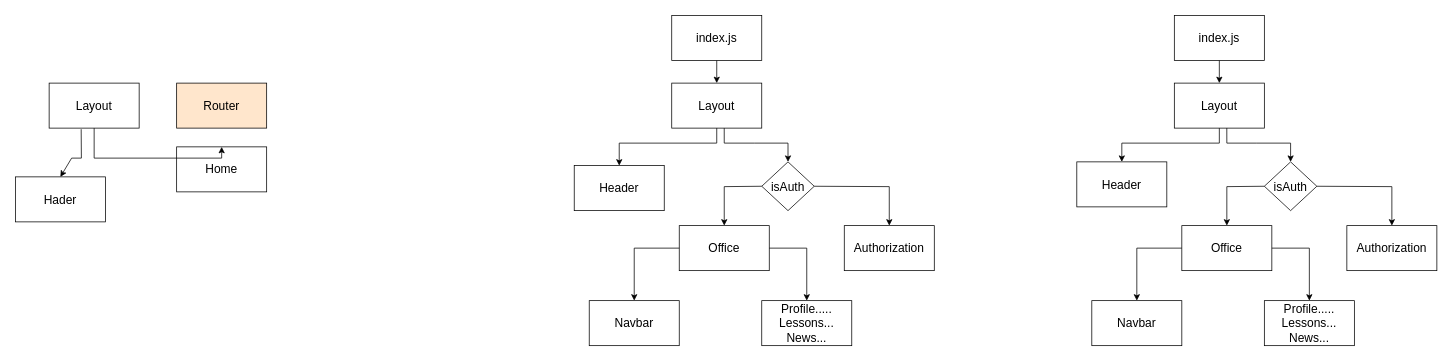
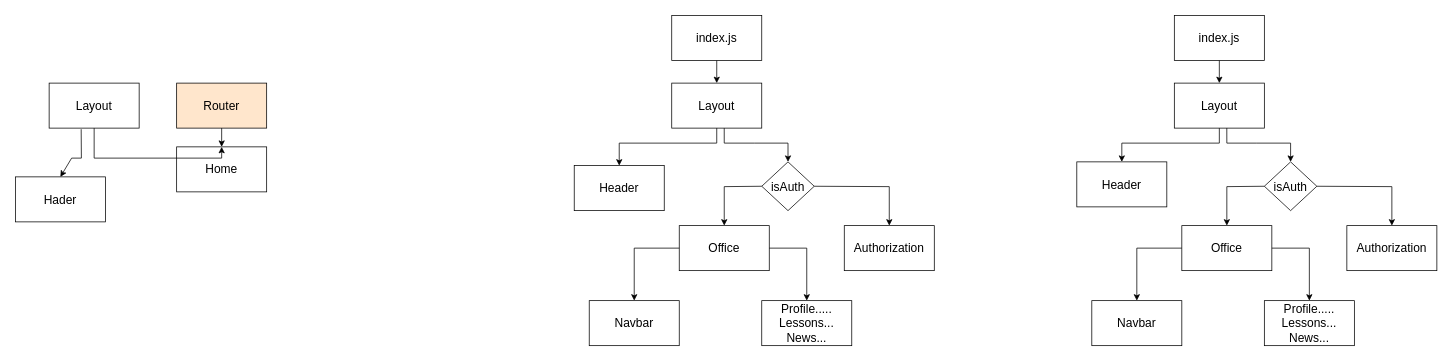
  <mxCell id="0" />
  <mxCell id="1" parent="0" />
  <mxCell id="2" value="&lt;font style=&quot;font-size: 16px;&quot;&gt;index.js&lt;/font&gt;" style="rounded=0;whiteSpace=wrap;html=1;" vertex="1" parent="1"><mxGeometry x="895" y="20" width="120" height="60" as="geometry" /></mxCell>
  <mxCell id="3" value="&lt;font style=&quot;font-size: 16px;&quot;&gt;Layout&lt;br&gt;&lt;/font&gt;" style="rounded=0;whiteSpace=wrap;html=1;" vertex="1" parent="1"><mxGeometry x="895" y="110" width="120" height="60" as="geometry" /></mxCell>
  <mxCell id="4" value="&lt;font style=&quot;font-size: 16px;&quot;&gt;Header&lt;br&gt;&lt;/font&gt;" style="rounded=0;whiteSpace=wrap;html=1;" vertex="1" parent="1"><mxGeometry x="765" y="220" width="120" height="60" as="geometry" /></mxCell>
  <mxCell id="5" value="" style="endArrow=classic;html=1;rounded=0;fontSize=16;exitX=0.5;exitY=1;exitDx=0;exitDy=0;entryX=0.5;entryY=0;entryDx=0;entryDy=0;" edge="1" parent="1" source="2" target="3"><mxGeometry width="50" height="50" relative="1" as="geometry"><mxPoint x="655" y="430" as="sourcePoint" /><mxPoint x="705" y="380" as="targetPoint" /></mxGeometry></mxCell>
  <mxCell id="6" value="" style="endArrow=classic;html=1;rounded=0;fontSize=16;exitX=0.5;exitY=1;exitDx=0;exitDy=0;entryX=0.5;entryY=0;entryDx=0;entryDy=0;" edge="1" parent="1" source="3" target="4"><mxGeometry width="50" height="50" relative="1" as="geometry"><mxPoint x="965" y="90" as="sourcePoint" /><mxPoint x="965" y="120" as="targetPoint" /><Array as="points"><mxPoint x="955" y="190" /><mxPoint x="825" y="190" /></Array></mxGeometry></mxCell>
  <mxCell id="7" value="isAuth" style="rhombus;whiteSpace=wrap;html=1;fontSize=16;" vertex="1" parent="1"><mxGeometry x="1015" y="215" width="70" height="65" as="geometry" /></mxCell>
  <mxCell id="8" value="" style="endArrow=classic;html=1;rounded=0;fontSize=16;entryX=0.5;entryY=0;entryDx=0;entryDy=0;exitX=0.583;exitY=1;exitDx=0;exitDy=0;exitPerimeter=0;" edge="1" parent="1" source="3" target="7"><mxGeometry width="50" height="50" relative="1" as="geometry"><mxPoint x="965" y="180" as="sourcePoint" /><mxPoint x="835" y="230" as="targetPoint" /><Array as="points"><mxPoint x="965" y="190" /><mxPoint x="1005" y="190" /><mxPoint x="1050" y="190" /></Array></mxGeometry></mxCell>
  <mxCell id="9" value="Office" style="rounded=0;whiteSpace=wrap;html=1;fontSize=16;" vertex="1" parent="1"><mxGeometry x="905" y="300" width="120" height="60" as="geometry" /></mxCell>
  <mxCell id="10" value="Authorization" style="rounded=0;whiteSpace=wrap;html=1;fontSize=16;" vertex="1" parent="1"><mxGeometry x="1125" y="300" width="120" height="60" as="geometry" /></mxCell>
  <mxCell id="11" value="" style="endArrow=classic;html=1;rounded=0;fontSize=16;exitX=0;exitY=0.5;exitDx=0;exitDy=0;entryX=0.5;entryY=0;entryDx=0;entryDy=0;" edge="1" parent="1" source="7" target="9"><mxGeometry width="50" height="50" relative="1" as="geometry"><mxPoint x="935" y="360" as="sourcePoint" /><mxPoint x="985" y="310" as="targetPoint" /><Array as="points"><mxPoint x="965" y="248" /></Array></mxGeometry></mxCell>
  <mxCell id="12" value="" style="endArrow=classic;html=1;rounded=0;fontSize=16;exitX=1;exitY=0.5;exitDx=0;exitDy=0;entryX=0.5;entryY=0;entryDx=0;entryDy=0;" edge="1" parent="1" source="7" target="10"><mxGeometry width="50" height="50" relative="1" as="geometry"><mxPoint x="1025" y="258" as="sourcePoint" /><mxPoint x="975" y="310" as="targetPoint" /><Array as="points"><mxPoint x="1185" y="248" /></Array></mxGeometry></mxCell>
  <mxCell id="13" value="Navbar" style="rounded=0;whiteSpace=wrap;html=1;fontSize=16;" vertex="1" parent="1"><mxGeometry x="785" y="400" width="120" height="60" as="geometry" /></mxCell>
  <mxCell id="14" value="" style="endArrow=classic;html=1;rounded=0;fontSize=16;exitX=0;exitY=0.5;exitDx=0;exitDy=0;entryX=0.5;entryY=0;entryDx=0;entryDy=0;" edge="1" parent="1" source="9" target="13"><mxGeometry width="50" height="50" relative="1" as="geometry"><mxPoint x="1025" y="258" as="sourcePoint" /><mxPoint x="975" y="310" as="targetPoint" /><Array as="points"><mxPoint x="845" y="330" /></Array></mxGeometry></mxCell>
  <mxCell id="15" value="" style="endArrow=classic;html=1;rounded=0;fontSize=16;exitX=1;exitY=0.5;exitDx=0;exitDy=0;entryX=0.5;entryY=0;entryDx=0;entryDy=0;" edge="1" parent="1" source="9" target="16"><mxGeometry width="50" height="50" relative="1" as="geometry"><mxPoint x="935" y="560" as="sourcePoint" /><mxPoint x="1075" y="390" as="targetPoint" /><Array as="points"><mxPoint x="1075" y="330" /></Array></mxGeometry></mxCell>
  <mxCell id="16" value="Profile.....&lt;br&gt;Lessons...&lt;br&gt;News..." style="rounded=0;whiteSpace=wrap;html=1;fontSize=16;" vertex="1" parent="1"><mxGeometry x="1015" y="400" width="120" height="60" as="geometry" /></mxCell>
  <mxCell id="17" value="&lt;font style=&quot;font-size: 16px;&quot;&gt;index.js&lt;/font&gt;" style="rounded=0;whiteSpace=wrap;html=1;" vertex="1" parent="1"><mxGeometry x="1565" y="20" width="120" height="60" as="geometry" /></mxCell>
  <mxCell id="18" value="&lt;font style=&quot;font-size: 16px;&quot;&gt;Layout&lt;br&gt;&lt;/font&gt;" style="rounded=0;whiteSpace=wrap;html=1;" vertex="1" parent="1"><mxGeometry x="1565" y="110" width="120" height="60" as="geometry" /></mxCell>
  <mxCell id="19" value="" style="endArrow=classic;html=1;rounded=0;fontSize=16;exitX=0.5;exitY=1;exitDx=0;exitDy=0;entryX=0.5;entryY=0;entryDx=0;entryDy=0;" edge="1" parent="1" source="17" target="18"><mxGeometry width="50" height="50" relative="1" as="geometry"><mxPoint x="1325" y="430" as="sourcePoint" /><mxPoint x="1375" y="380" as="targetPoint" /></mxGeometry></mxCell>
  <mxCell id="20" value="" style="endArrow=classic;html=1;rounded=0;fontSize=16;exitX=0.5;exitY=1;exitDx=0;exitDy=0;entryX=0.5;entryY=0;entryDx=0;entryDy=0;" edge="1" parent="1" source="18" target="31"><mxGeometry width="50" height="50" relative="1" as="geometry"><mxPoint x="1635" y="90" as="sourcePoint" /><mxPoint x="1495" y="220" as="targetPoint" /><Array as="points"><mxPoint x="1625" y="190" /><mxPoint x="1495" y="190" /></Array></mxGeometry></mxCell>
  <mxCell id="21" value="isAuth" style="rhombus;whiteSpace=wrap;html=1;fontSize=16;" vertex="1" parent="1"><mxGeometry x="1685" y="215" width="70" height="65" as="geometry" /></mxCell>
  <mxCell id="22" value="" style="endArrow=classic;html=1;rounded=0;fontSize=16;entryX=0.5;entryY=0;entryDx=0;entryDy=0;exitX=0.583;exitY=1;exitDx=0;exitDy=0;exitPerimeter=0;" edge="1" parent="1" source="18" target="21"><mxGeometry width="50" height="50" relative="1" as="geometry"><mxPoint x="1635" y="180" as="sourcePoint" /><mxPoint x="1505" y="230" as="targetPoint" /><Array as="points"><mxPoint x="1635" y="190" /><mxPoint x="1675" y="190" /><mxPoint x="1720" y="190" /></Array></mxGeometry></mxCell>
  <mxCell id="23" value="Office" style="rounded=0;whiteSpace=wrap;html=1;fontSize=16;" vertex="1" parent="1"><mxGeometry x="1575" y="300" width="120" height="60" as="geometry" /></mxCell>
  <mxCell id="24" value="Authorization" style="rounded=0;whiteSpace=wrap;html=1;fontSize=16;" vertex="1" parent="1"><mxGeometry x="1795" y="300" width="120" height="60" as="geometry" /></mxCell>
  <mxCell id="25" value="" style="endArrow=classic;html=1;rounded=0;fontSize=16;exitX=0;exitY=0.5;exitDx=0;exitDy=0;entryX=0.5;entryY=0;entryDx=0;entryDy=0;" edge="1" parent="1" source="21" target="23"><mxGeometry width="50" height="50" relative="1" as="geometry"><mxPoint x="1605" y="360" as="sourcePoint" /><mxPoint x="1655" y="310" as="targetPoint" /><Array as="points"><mxPoint x="1635" y="248" /></Array></mxGeometry></mxCell>
  <mxCell id="26" value="" style="endArrow=classic;html=1;rounded=0;fontSize=16;exitX=1;exitY=0.5;exitDx=0;exitDy=0;entryX=0.5;entryY=0;entryDx=0;entryDy=0;" edge="1" parent="1" source="21" target="24"><mxGeometry width="50" height="50" relative="1" as="geometry"><mxPoint x="1695" y="258" as="sourcePoint" /><mxPoint x="1645" y="310" as="targetPoint" /><Array as="points"><mxPoint x="1855" y="248" /></Array></mxGeometry></mxCell>
  <mxCell id="27" value="Navbar" style="rounded=0;whiteSpace=wrap;html=1;fontSize=16;" vertex="1" parent="1"><mxGeometry x="1455" y="400" width="120" height="60" as="geometry" /></mxCell>
  <mxCell id="28" value="" style="endArrow=classic;html=1;rounded=0;fontSize=16;exitX=0;exitY=0.5;exitDx=0;exitDy=0;entryX=0.5;entryY=0;entryDx=0;entryDy=0;" edge="1" parent="1" source="23" target="27"><mxGeometry width="50" height="50" relative="1" as="geometry"><mxPoint x="1695" y="258" as="sourcePoint" /><mxPoint x="1645" y="310" as="targetPoint" /><Array as="points"><mxPoint x="1515" y="330" /></Array></mxGeometry></mxCell>
  <mxCell id="29" value="" style="endArrow=classic;html=1;rounded=0;fontSize=16;exitX=1;exitY=0.5;exitDx=0;exitDy=0;entryX=0.5;entryY=0;entryDx=0;entryDy=0;" edge="1" parent="1" source="23" target="30"><mxGeometry width="50" height="50" relative="1" as="geometry"><mxPoint x="1605" y="560" as="sourcePoint" /><mxPoint x="1745" y="390" as="targetPoint" /><Array as="points"><mxPoint x="1745" y="330" /></Array></mxGeometry></mxCell>
  <mxCell id="30" value="Profile.....&lt;br&gt;Lessons...&lt;br&gt;News..." style="rounded=0;whiteSpace=wrap;html=1;fontSize=16;" vertex="1" parent="1"><mxGeometry x="1685" y="400" width="120" height="60" as="geometry" /></mxCell>
  <mxCell id="31" value="&lt;font style=&quot;font-size: 16px;&quot;&gt;Header&lt;br&gt;&lt;/font&gt;" style="rounded=0;whiteSpace=wrap;html=1;" vertex="1" parent="1"><mxGeometry x="1435" y="215" width="120" height="60" as="geometry" /></mxCell>
  <mxCell id="32" value="Router" style="rounded=0;whiteSpace=wrap;html=1;fontSize=16;fillColor=#ffe6cc;" vertex="1" parent="1"><mxGeometry x="235" y="110" width="120" height="60" as="geometry" /></mxCell>
  <mxCell id="33" value="Home" style="rounded=0;whiteSpace=wrap;html=1;fontSize=16;" vertex="1" parent="1"><mxGeometry x="235" y="195" width="120" height="60" as="geometry" /></mxCell>
+ <mxCell id="34" value="" style="endArrow=classic;html=1;rounded=0;fontSize=16;exitX=0.5;exitY=1;exitDx=0;exitDy=0;entryX=0.5;entryY=0;entryDx=0;entryDy=0;" edge="1" parent="1" source="32" target="33"><mxGeometry width="50" height="50" relative="1" as="geometry"><mxPoint x="475" y="430" as="sourcePoint" /><mxPoint x="525" y="380" as="targetPoint" /></mxGeometry></mxCell>
  <mxCell id="35" value="Layout" style="rounded=0;whiteSpace=wrap;html=1;fontSize=16;" vertex="1" parent="1"><mxGeometry x="65" y="110" width="120" height="60" as="geometry" /></mxCell>
  <mxCell id="36" value="" style="endArrow=classic;html=1;rounded=0;fontSize=16;exitX=0.5;exitY=1;exitDx=0;exitDy=0;entryX=0.5;entryY=0;entryDx=0;entryDy=0;" edge="1" parent="1" source="35" target="33"><mxGeometry width="50" height="50" relative="1" as="geometry"><mxPoint x="305" y="180" as="sourcePoint" /><mxPoint x="305" y="240" as="targetPoint" /><Array as="points"><mxPoint x="125" y="210" /><mxPoint x="295" y="210" /></Array></mxGeometry></mxCell>
  <mxCell id="37" value="Hader" style="rounded=0;whiteSpace=wrap;html=1;fontSize=16;" vertex="1" parent="1"><mxGeometry x="20" y="235" width="120" height="60" as="geometry" /></mxCell>
  <mxCell id="38" value="" style="endArrow=classic;html=1;rounded=0;fontSize=16;exitX=0.356;exitY=1.024;exitDx=0;exitDy=0;entryX=0.5;entryY=0;entryDx=0;entryDy=0;exitPerimeter=0;" edge="1" parent="1" source="35" target="37"><mxGeometry width="50" height="50" relative="1" as="geometry"><mxPoint x="175" y="450" as="sourcePoint" /><mxPoint x="225" y="400" as="targetPoint" /><Array as="points"><mxPoint x="108" y="210" /><mxPoint x="95" y="210" /></Array></mxGeometry></mxCell>
